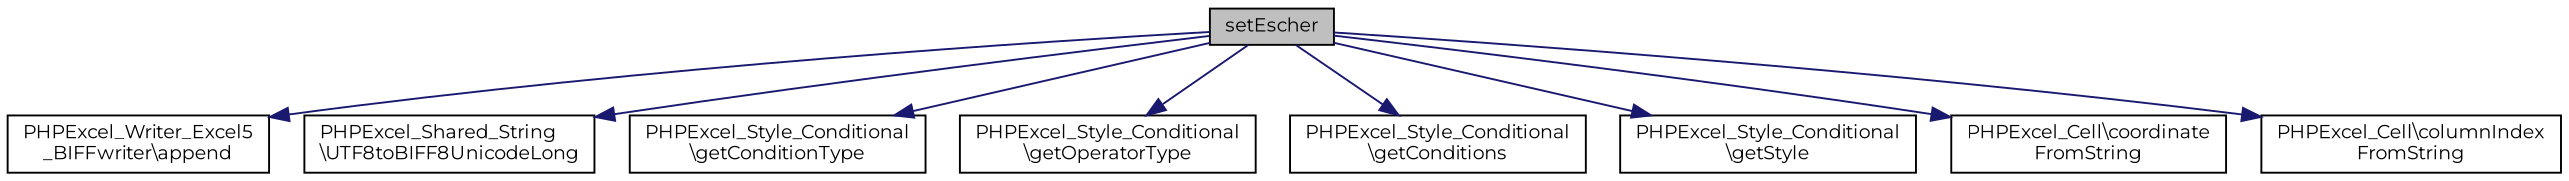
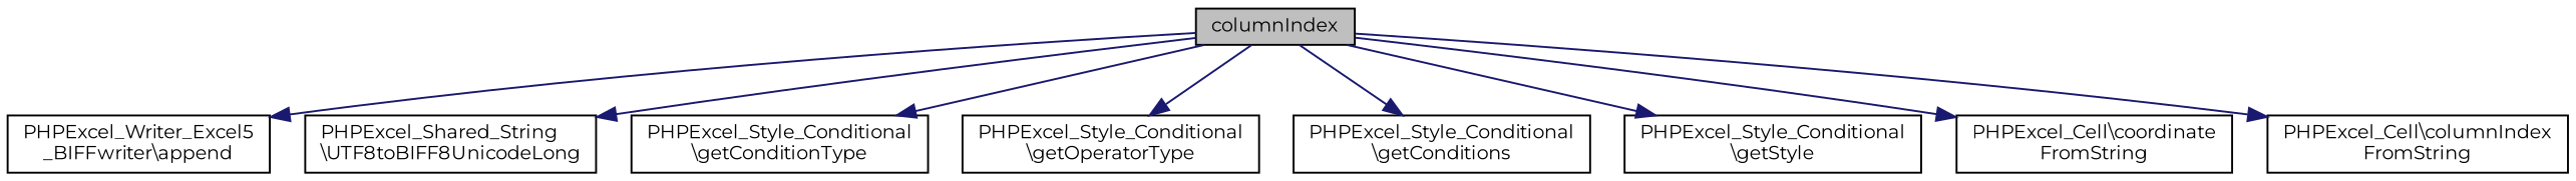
  digraph {
    rankdir=TB
    fontname=Montserrat
    node [color=black fillcolor=white fontname=Montserrat fontsize=10 shape=record style=filled]
    edge [color=midnightblue fontname=Montserrat fontsize=10 labelfontname=Helvetica labelfontsize=10 style=solid]
-   n1 [fillcolor=grey75 fontcolor=black height=0.2 label=setEscher width=0.4]
+   n1 [fillcolor=grey75 fontcolor=black height=0.2 label=columnIndex width=0.4]
    n2 [height=0.2 label="PHPExcel_Writer_Excel5\l_BIFFwriter\\append" width=0.4]
    n3 [height=0.2 label="PHPExcel_Shared_String\l\\UTF8toBIFF8UnicodeLong" width=0.4]
    n4 [height=0.2 label="PHPExcel_Style_Conditional\l\\getConditionType" width=0.4]
    n5 [height=0.2 label="PHPExcel_Style_Conditional\l\\getOperatorType" width=0.4]
    n6 [height=0.2 label="PHPExcel_Style_Conditional\l\\getConditions" width=0.4]
    n7 [height=0.2 label="PHPExcel_Style_Conditional\l\\getStyle" width=0.4]
    n8 [height=0.2 label="PHPExcel_Cell\\coordinate\lFromString" width=0.4]
    n9 [height=0.2 label="PHPExcel_Cell\\columnIndex\lFromString" width=0.4]
    n1 -> n2
    n1 -> n3
    n1 -> n4
    n1 -> n5
    n1 -> n6
    n1 -> n7
    n1 -> n8
    n1 -> n9
  }
